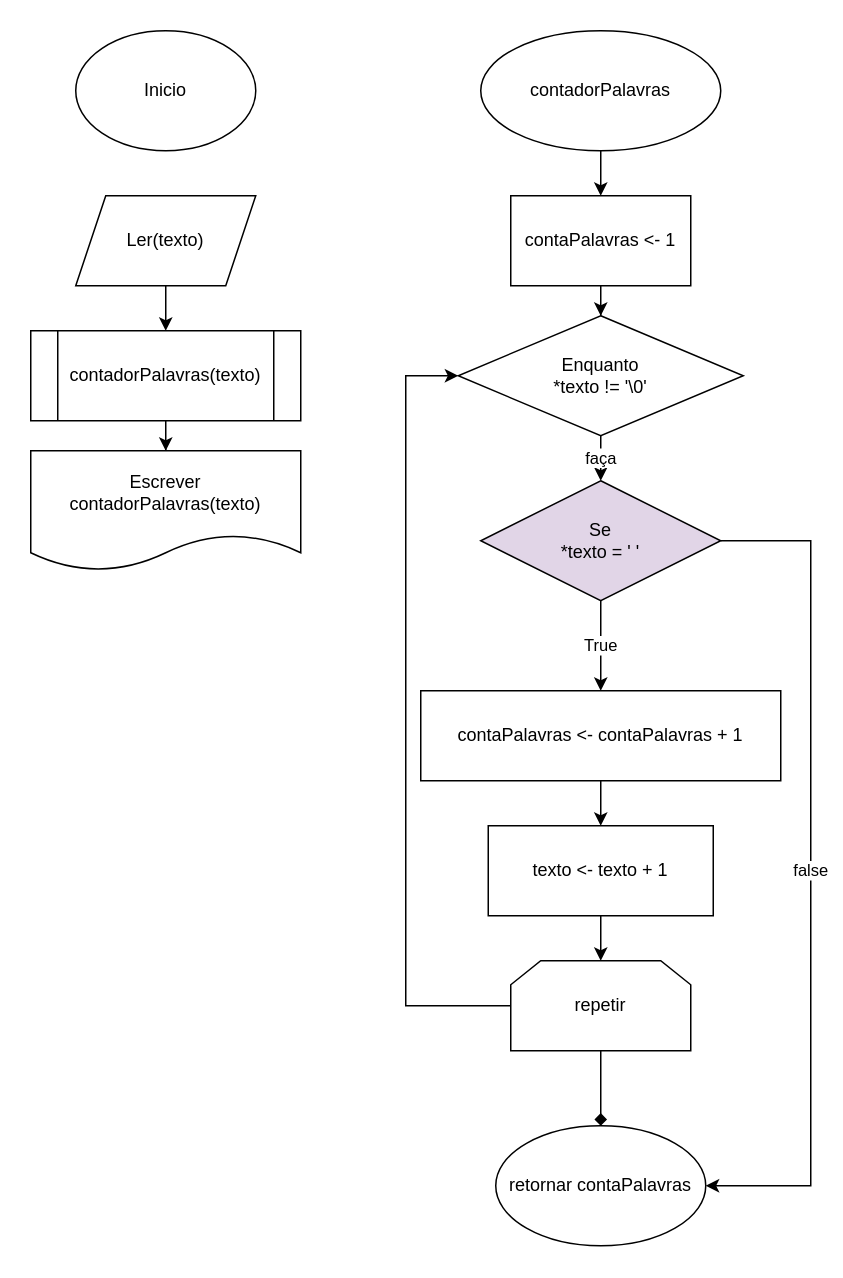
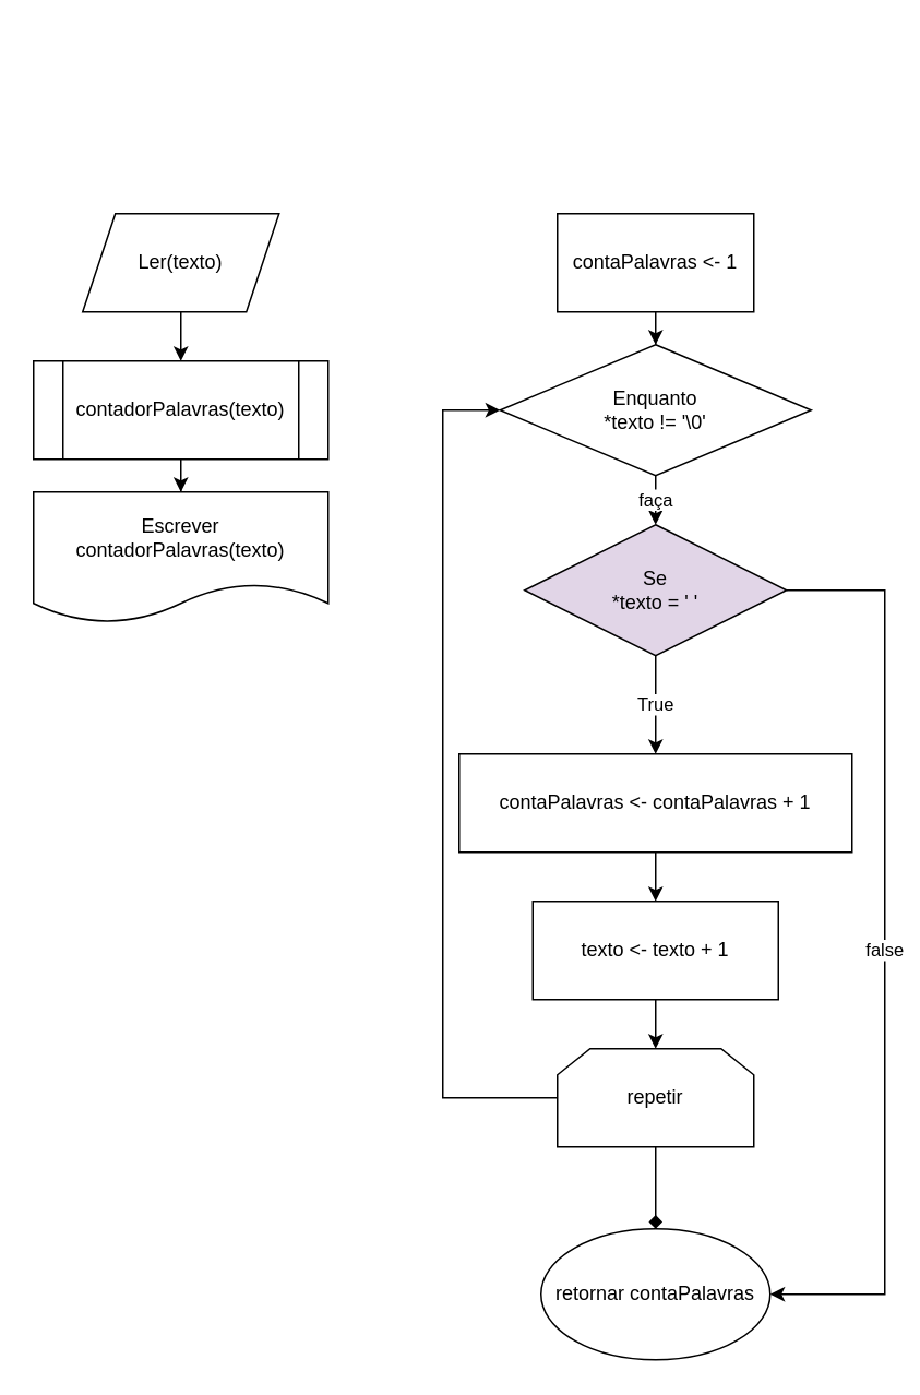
  <mxCell id="0" />
  <mxCell id="1" parent="0" />
- <mxCell id="2" value="Inicio" style="ellipse;whiteSpace=wrap;html=1;" vertex="1" parent="1"><mxGeometry x="50" y="20" width="120" height="80" as="geometry" /></mxCell>
  <mxCell id="3" value="" style="edgeStyle=orthogonalEdgeStyle;rounded=0;orthogonalLoop=1;jettySize=auto;html=1;" edge="1" parent="1" source="4" target="6"><mxGeometry relative="1" as="geometry" /></mxCell>
  <mxCell id="4" value="Ler(texto)" style="shape=parallelogram;perimeter=parallelogramPerimeter;whiteSpace=wrap;html=1;fixedSize=1;" vertex="1" parent="1"><mxGeometry x="50" y="130" width="120" height="60" as="geometry" /></mxCell>
  <mxCell id="5" value="" style="edgeStyle=orthogonalEdgeStyle;rounded=0;orthogonalLoop=1;jettySize=auto;html=1;" edge="1" parent="1" source="6" target="7"><mxGeometry relative="1" as="geometry" /></mxCell>
  <mxCell id="6" value="contadorPalavras(texto)" style="shape=process;whiteSpace=wrap;html=1;backgroundOutline=1;" vertex="1" parent="1"><mxGeometry x="20" y="220" width="180" height="60" as="geometry" /></mxCell>
  <mxCell id="7" value="Escrever&lt;br&gt;contadorPalavras(texto)" style="shape=document;whiteSpace=wrap;html=1;boundedLbl=1;" vertex="1" parent="1"><mxGeometry x="20" y="300" width="180" height="80" as="geometry" /></mxCell>
- <mxCell id="8" value="" style="edgeStyle=orthogonalEdgeStyle;rounded=0;orthogonalLoop=1;jettySize=auto;html=1;" edge="1" parent="1" source="9" target="11"><mxGeometry relative="1" as="geometry" /></mxCell>
- <mxCell id="9" value="contadorPalavras" style="ellipse;whiteSpace=wrap;html=1;" vertex="1" parent="1"><mxGeometry x="320" y="20" width="160" height="80" as="geometry" /></mxCell>
  <mxCell id="10" value="" style="edgeStyle=orthogonalEdgeStyle;rounded=0;orthogonalLoop=1;jettySize=auto;html=1;" edge="1" parent="1" source="11" target="13"><mxGeometry relative="1" as="geometry" /></mxCell>
  <mxCell id="11" value="contaPalavras &amp;lt;- 1" style="whiteSpace=wrap;html=1;" vertex="1" parent="1"><mxGeometry x="340" y="130" width="120" height="60" as="geometry" /></mxCell>
  <mxCell id="12" value="faça" style="edgeStyle=orthogonalEdgeStyle;rounded=0;orthogonalLoop=1;jettySize=auto;html=1;" edge="1" parent="1" source="13" target="16"><mxGeometry relative="1" as="geometry" /></mxCell>
  <mxCell id="13" value="Enquanto&lt;br&gt;*texto != '\0'" style="rhombus;whiteSpace=wrap;html=1;" vertex="1" parent="1"><mxGeometry x="305" y="210" width="190" height="80" as="geometry" /></mxCell>
  <mxCell id="14" value="True" style="edgeStyle=orthogonalEdgeStyle;rounded=0;orthogonalLoop=1;jettySize=auto;html=1;" edge="1" parent="1" source="16" target="18"><mxGeometry relative="1" as="geometry" /></mxCell>
  <mxCell id="15" value="false" style="edgeStyle=orthogonalEdgeStyle;rounded=0;orthogonalLoop=1;jettySize=auto;html=1;exitX=1;exitY=0.5;exitDx=0;exitDy=0;entryX=1;entryY=0.5;entryDx=0;entryDy=0;" edge="1" parent="1" source="16" target="24"><mxGeometry relative="1" as="geometry"><Array as="points"><mxPoint x="540" y="360" /><mxPoint x="540" y="790" /></Array></mxGeometry></mxCell>
  <mxCell id="16" value="Se&lt;br&gt;*texto = ' '" style="rhombus;whiteSpace=wrap;html=1;fillColor=#e1d5e7;" vertex="1" parent="1"><mxGeometry x="320" y="320" width="160" height="80" as="geometry" /></mxCell>
  <mxCell id="17" value="" style="edgeStyle=orthogonalEdgeStyle;rounded=0;orthogonalLoop=1;jettySize=auto;html=1;" edge="1" parent="1" source="18" target="20"><mxGeometry relative="1" as="geometry" /></mxCell>
  <mxCell id="18" value="contaPalavras &amp;lt;- contaPalavras + 1" style="whiteSpace=wrap;html=1;" vertex="1" parent="1"><mxGeometry x="280" y="460" width="240" height="60" as="geometry" /></mxCell>
  <mxCell id="19" value="" style="edgeStyle=orthogonalEdgeStyle;rounded=0;orthogonalLoop=1;jettySize=auto;html=1;" edge="1" parent="1" source="20" target="23"><mxGeometry relative="1" as="geometry" /></mxCell>
  <mxCell id="20" value="texto &amp;lt;- texto + 1" style="whiteSpace=wrap;html=1;" vertex="1" parent="1"><mxGeometry x="325" y="550" width="150" height="60" as="geometry" /></mxCell>
  <mxCell id="21" style="edgeStyle=orthogonalEdgeStyle;rounded=0;orthogonalLoop=1;jettySize=auto;html=1;exitX=0;exitY=0.5;exitDx=0;exitDy=0;entryX=0;entryY=0.5;entryDx=0;entryDy=0;" edge="1" parent="1" source="23" target="13"><mxGeometry relative="1" as="geometry"><Array as="points"><mxPoint x="270" y="670" /><mxPoint x="270" y="250" /></Array></mxGeometry></mxCell>
  <mxCell id="22" value="" style="edgeStyle=orthogonalEdgeStyle;rounded=0;orthogonalLoop=1;jettySize=auto;html=1;endArrow=diamond;" edge="1" parent="1" source="23" target="24"><mxGeometry relative="1" as="geometry" /></mxCell>
  <mxCell id="23" value="repetir" style="shape=loopLimit;whiteSpace=wrap;html=1;" vertex="1" parent="1"><mxGeometry x="340" y="640" width="120" height="60" as="geometry" /></mxCell>
  <mxCell id="24" value="retornar contaPalavras" style="ellipse;whiteSpace=wrap;html=1;" vertex="1" parent="1"><mxGeometry x="330" y="750" width="140" height="80" as="geometry" /></mxCell>
